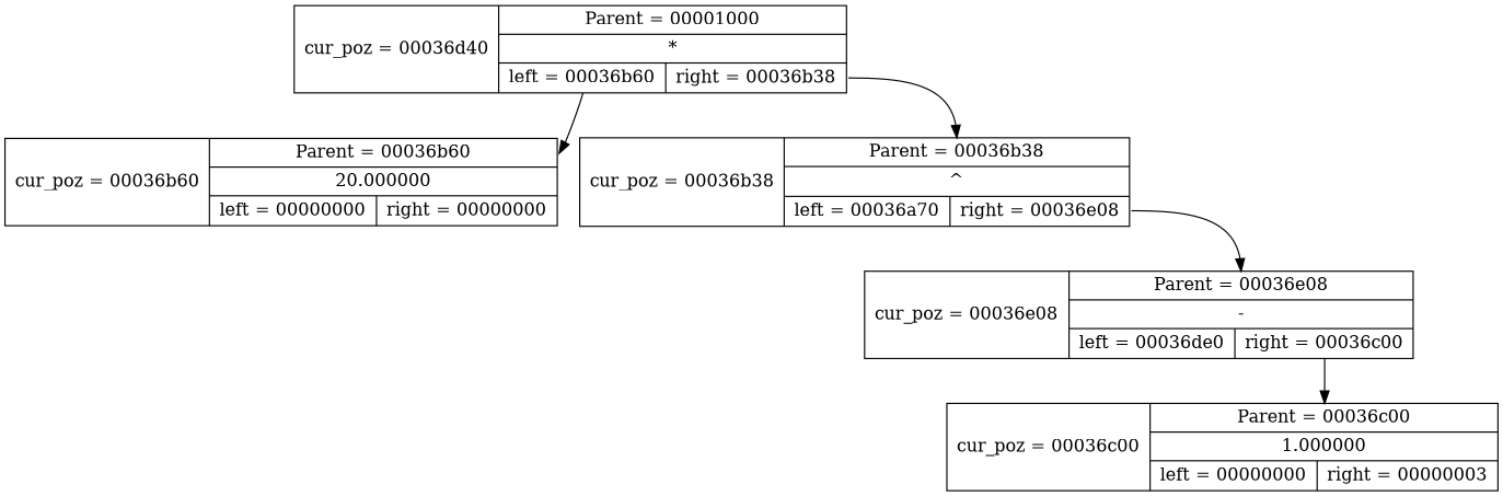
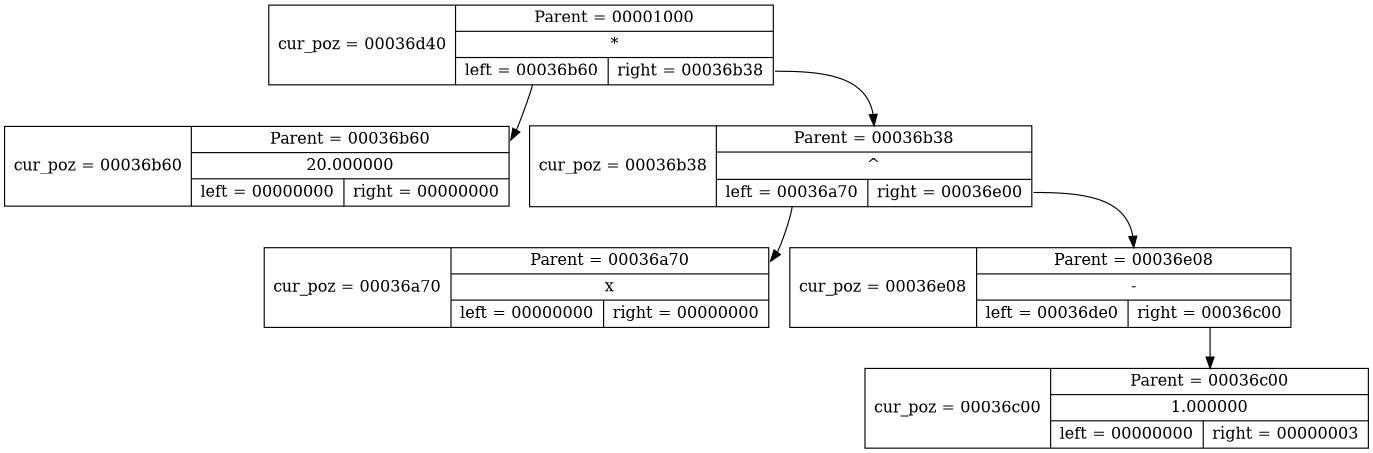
  digraph {
    node [shape=record]
    edge [headport=f0 tailport=f3]
    n1 [label="cur_poz = 00036b60|{<f0> Parent = 00036b60 | <f1> 20.000000 |{<f2> left = 00000000 | <f3> right = 00000000 }}"]
    n2 [label="cur_poz = 00036d40|{<f0> Parent = 00001000 | <f1> * |{<f2> left = 00036b60 | <f3> right = 00036b38 }}"]
-   n3 [label="cur_poz = 00036b38|{<f0> Parent = 00036b38 | <f1> ^ |{<f2> left = 00036a70 | <f3> right = 00036e08 }}"]
+   n3 [label="cur_poz = 00036b38|{<f0> Parent = 00036b38 | <f1> ^ |{<f2> left = 00036a70 | <f3> right = 00036e00 }}"]
+   n4 [label="cur_poz = 00036a70|{<f0> Parent = 00036a70 | <f1> x |{<f2> left = 00000000 | <f3> right = 00000000 }}"]
    n5 [label="cur_poz = 00036e08|{<f0> Parent = 00036e08 | <f1> - |{<f2> left = 00036de0 | <f3> right = 00036c00 }}"]
    n6 [label="cur_poz = 00036c00|{<f0> Parent = 00036c00 | <f1> 1.000000 |{<f2> left = 00000000 | <f3> right = 00000003 }}"]
    n2 -> n1 [tailport=f2]
    n2 -> n3
+   n3 -> n4 [tailport=f2]
    n3 -> n5
    n5 -> n6
  }
